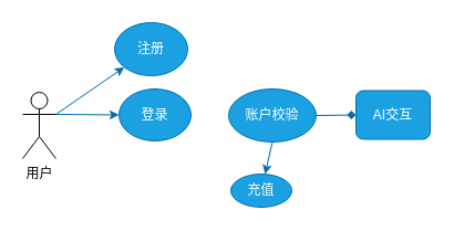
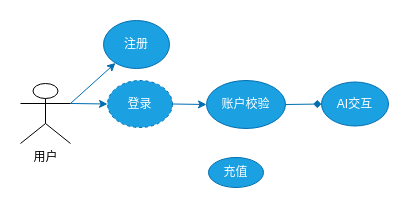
  <mxCell id="0" />
  <mxCell id="1" parent="0" />
  <mxCell id="2" style="edgeStyle=none;html=1;exitX=1;exitY=0.333;exitDx=0;exitDy=0;exitPerimeter=0;strokeColor=#006EAF;fontColor=#000000;rounded=0;entryX=0;entryY=0.5;entryDx=0;entryDy=0;fillColor=#1ba1e2;" parent="1" source="4" target="6" edge="1"><mxGeometry relative="1" as="geometry"><mxPoint x="110" y="103.5" as="targetPoint" /></mxGeometry></mxCell>
  <mxCell id="3" style="edgeStyle=none;html=1;exitX=1;exitY=0.333;exitDx=0;exitDy=0;exitPerimeter=0;fillColor=#1ba1e2;strokeColor=#006EAF;" edge="1" parent="1" source="4" target="12"><mxGeometry relative="1" as="geometry" /></mxCell>
- <mxCell id="4" value="用户" style="shape=umlActor;verticalLabelPosition=bottom;verticalAlign=top;html=1;outlineConnect=0;fontColor=#000000;strokeColor=#000000;rounded=0;" parent="1" vertex="1"><mxGeometry x="20" y="83" width="30" height="60" as="geometry" /></mxCell>
- <mxCell id="6" value="登录" style="ellipse;whiteSpace=wrap;html=1;fillColor=#1ba1e2;strokeColor=#006EAF;fontColor=#ffffff;" parent="1" vertex="1"><mxGeometry x="107" y="80" width="65" height="47" as="geometry" /></mxCell>
- <mxCell id="7" value="AI交互" style="whiteSpace=wrap;html=1;fillColor=#1ba1e2;fontColor=#ffffff;strokeColor=#006EAF;rounded=1;" vertex="1" parent="1"><mxGeometry x="321" y="81.5" width="67" height="44" as="geometry" /></mxCell>
+ <mxCell id="4" value="用户" style="shape=umlActor;verticalLabelPosition=bottom;verticalAlign=top;html=1;outlineConnect=0;fontColor=#000000;strokeColor=#000000;rounded=0;" parent="1" vertex="1"><mxGeometry x="20" y="83" width="50" height="60" as="geometry" /></mxCell>
+ <mxCell id="5" style="edgeStyle=none;html=1;exitX=1;exitY=0.5;exitDx=0;exitDy=0;entryX=0;entryY=0.5;entryDx=0;entryDy=0;fillColor=#1ba1e2;strokeColor=#006EAF;" edge="1" parent="1" source="6" target="10"><mxGeometry relative="1" as="geometry" /></mxCell>
+ <mxCell id="6" value="登录" style="ellipse;whiteSpace=wrap;html=1;fillColor=#1ba1e2;strokeColor=#006EAF;fontColor=#ffffff;dashed=1;" parent="1" vertex="1"><mxGeometry x="107" y="80" width="65" height="47" as="geometry" /></mxCell>
+ <mxCell id="7" value="AI交互" style="ellipse;whiteSpace=wrap;html=1;fillColor=#1ba1e2;fontColor=#ffffff;strokeColor=#006EAF;" vertex="1" parent="1"><mxGeometry x="321" y="81.5" width="67" height="44" as="geometry" /></mxCell>
  <mxCell id="8" style="edgeStyle=none;html=1;exitX=1;exitY=0.5;exitDx=0;exitDy=0;entryX=0;entryY=0.5;entryDx=0;entryDy=0;fillColor=#1ba1e2;strokeColor=#006EAF;endArrow=diamond;" edge="1" parent="1" source="10" target="7"><mxGeometry relative="1" as="geometry" /></mxCell>
- <mxCell id="9" style="edgeStyle=none;html=1;exitX=0.5;exitY=1;exitDx=0;exitDy=0;fillColor=#1ba1e2;strokeColor=#006EAF;" edge="1" parent="1" source="10" target="11"><mxGeometry relative="1" as="geometry"><mxPoint x="287.743" y="179.857" as="targetPoint" /></mxGeometry></mxCell>
  <mxCell id="10" value="账户校验" style="ellipse;whiteSpace=wrap;html=1;fillColor=#1ba1e2;fontColor=#ffffff;strokeColor=#006EAF;" vertex="1" parent="1"><mxGeometry x="206" y="80" width="79" height="48" as="geometry" /></mxCell>
  <mxCell id="11" value="充值" style="ellipse;whiteSpace=wrap;html=1;fillColor=#1ba1e2;fontColor=#ffffff;strokeColor=#006EAF;" vertex="1" parent="1"><mxGeometry x="208" y="157" width="55" height="30" as="geometry" /></mxCell>
  <mxCell id="12" value="注册" style="ellipse;whiteSpace=wrap;html=1;fillColor=#1ba1e2;fontColor=#ffffff;strokeColor=#006EAF;" vertex="1" parent="1"><mxGeometry x="103" y="20" width="66" height="48" as="geometry" /></mxCell>
